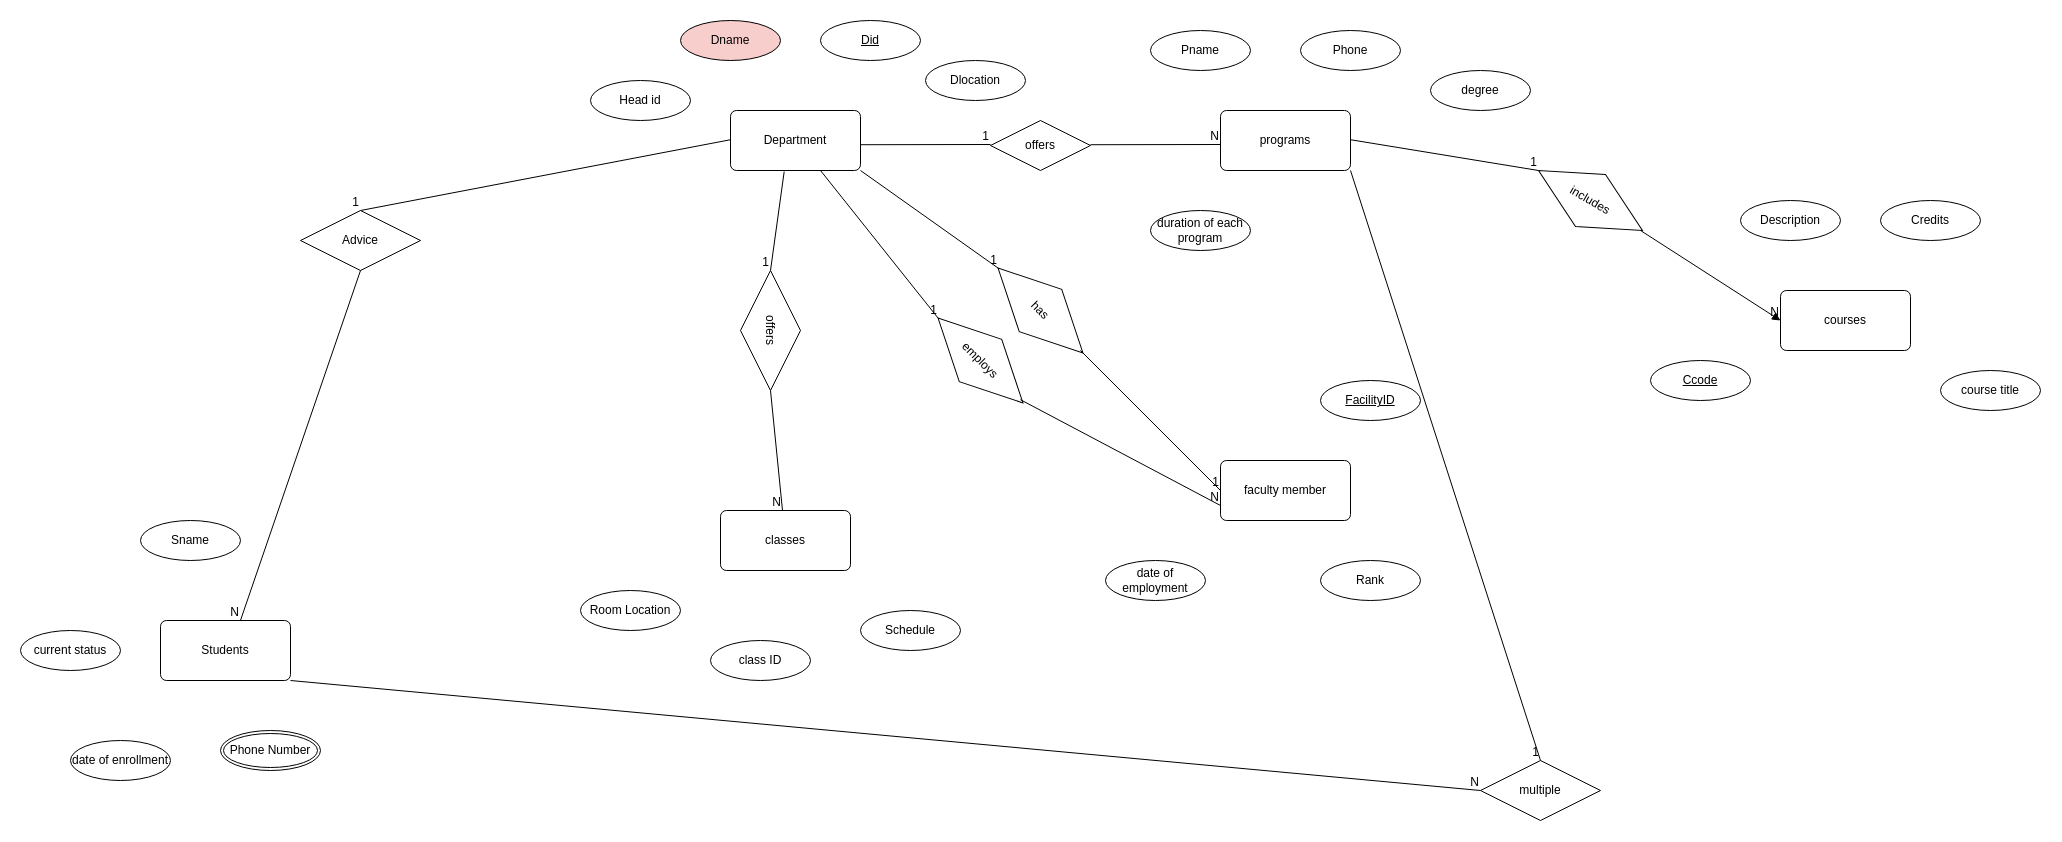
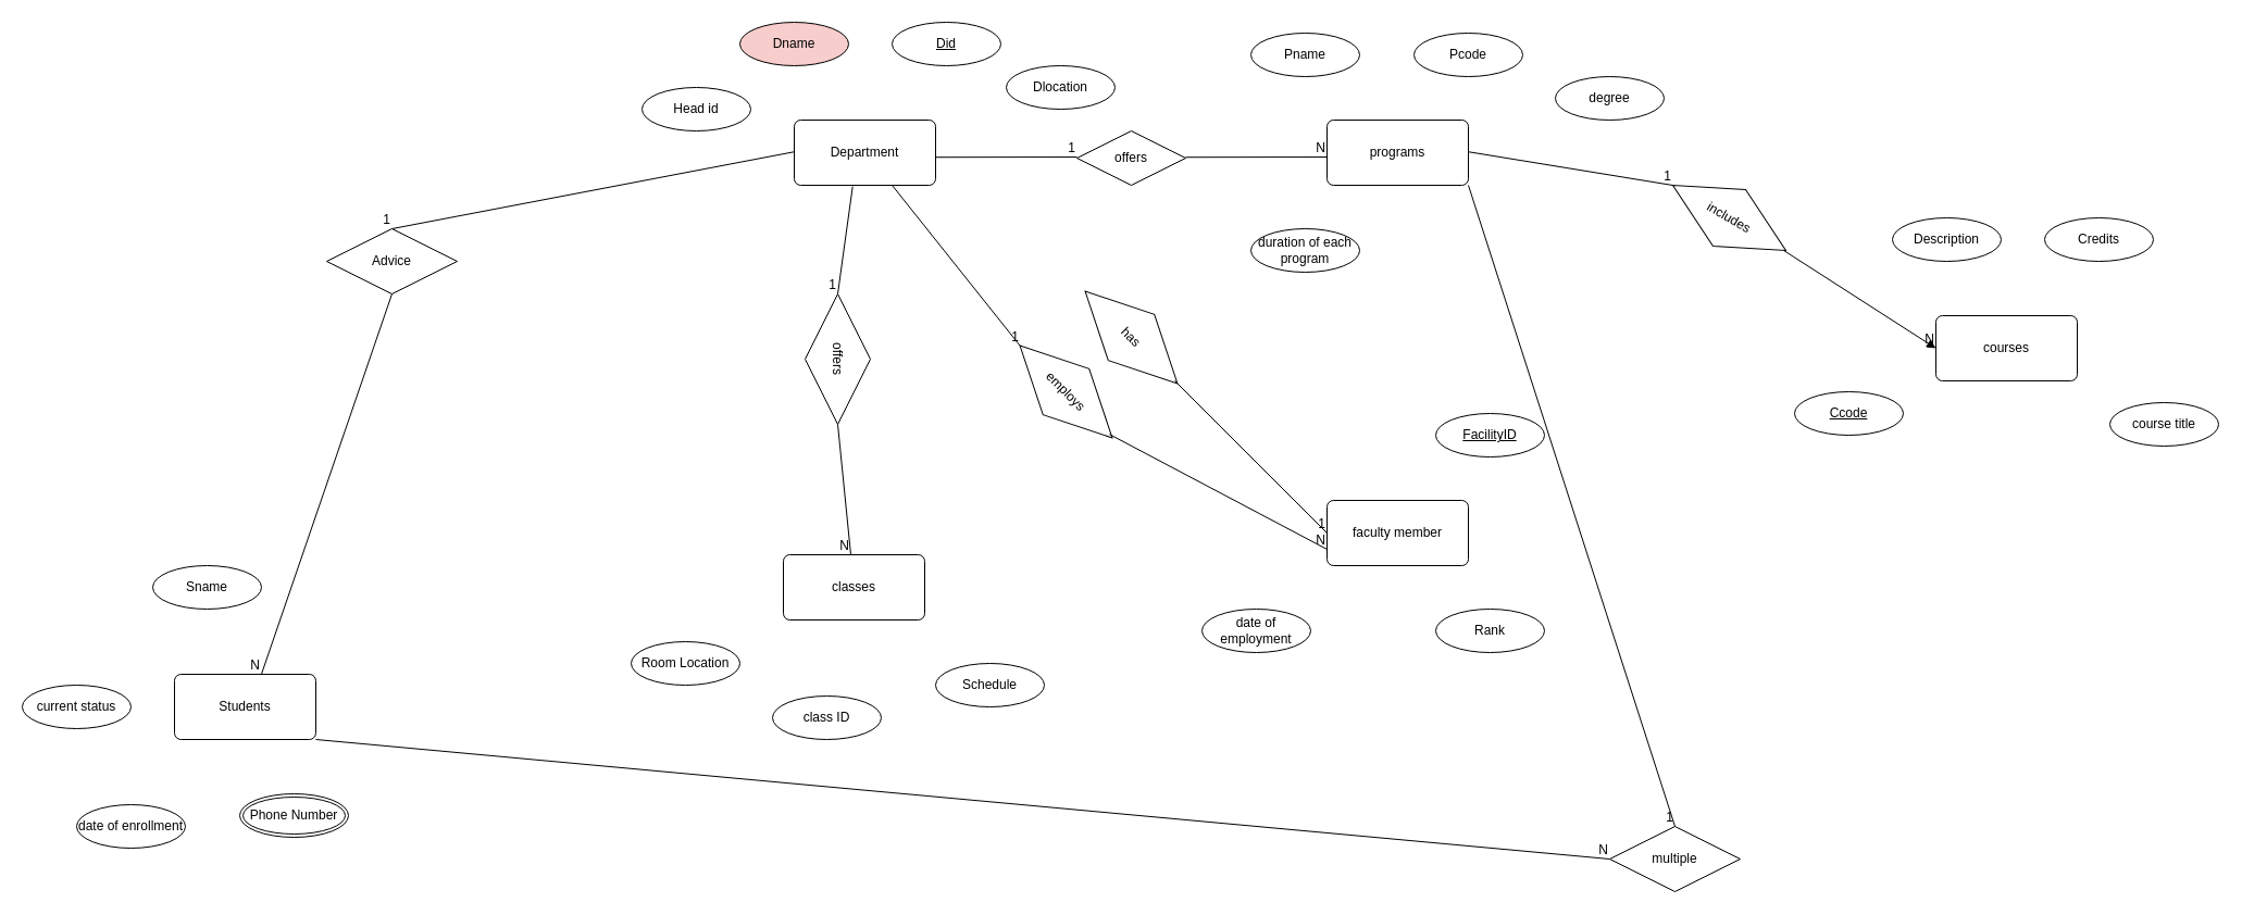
  <mxCell id="0" />
  <mxCell id="1" parent="0" />
  <mxCell id="2" value="Department" style="rounded=1;arcSize=10;whiteSpace=wrap;html=1;align=center;" vertex="1" parent="1"><mxGeometry x="730" y="110" width="130" height="60" as="geometry" /></mxCell>
  <mxCell id="3" value=" faculty member" style="rounded=1;arcSize=10;whiteSpace=wrap;html=1;align=center;" vertex="1" parent="1"><mxGeometry x="1220" y="460" width="130" height="60" as="geometry" /></mxCell>
  <mxCell id="4" value="programs" style="rounded=1;arcSize=10;whiteSpace=wrap;html=1;align=center;" vertex="1" parent="1"><mxGeometry x="1220" y="110" width="130" height="60" as="geometry" /></mxCell>
  <mxCell id="5" value="Students" style="rounded=1;arcSize=10;whiteSpace=wrap;html=1;align=center;" vertex="1" parent="1"><mxGeometry x="160" y="620" width="130" height="60" as="geometry" /></mxCell>
  <mxCell id="6" value="courses" style="rounded=1;arcSize=10;whiteSpace=wrap;html=1;align=center;" vertex="1" parent="1"><mxGeometry x="1780" y="290" width="130" height="60" as="geometry" /></mxCell>
  <mxCell id="7" value="classes" style="rounded=1;arcSize=10;whiteSpace=wrap;html=1;align=center;" vertex="1" parent="1"><mxGeometry x="720" y="510" width="130" height="60" as="geometry" /></mxCell>
  <mxCell id="8" value="Did" style="ellipse;whiteSpace=wrap;html=1;align=center;fontStyle=4;" vertex="1" parent="1"><mxGeometry x="820" y="20" width="100" height="40" as="geometry" /></mxCell>
  <mxCell id="9" value="Dname" style="ellipse;whiteSpace=wrap;html=1;align=center;fillColor=#f8cecc;" vertex="1" parent="1"><mxGeometry x="680" y="20" width="100" height="40" as="geometry" /></mxCell>
  <mxCell id="10" value="Dlocation" style="ellipse;whiteSpace=wrap;html=1;align=center;" vertex="1" parent="1"><mxGeometry x="925" y="60" width="100" height="40" as="geometry" /></mxCell>
  <mxCell id="11" value="Pname" style="ellipse;whiteSpace=wrap;html=1;align=center;" vertex="1" parent="1"><mxGeometry x="1150" y="30" width="100" height="40" as="geometry" /></mxCell>
- <mxCell id="12" value="Phone" style="ellipse;whiteSpace=wrap;html=1;align=center;" vertex="1" parent="1"><mxGeometry x="1300" y="30" width="100" height="40" as="geometry" /></mxCell>
+ <mxCell id="12" value="Pcode" style="ellipse;whiteSpace=wrap;html=1;align=center;" vertex="1" parent="1"><mxGeometry x="1300" y="30" width="100" height="40" as="geometry" /></mxCell>
  <mxCell id="13" value="duration of each program" style="ellipse;whiteSpace=wrap;html=1;align=center;" vertex="1" parent="1"><mxGeometry x="1150" y="210" width="100" height="40" as="geometry" /></mxCell>
  <mxCell id="14" value="degree" style="ellipse;whiteSpace=wrap;html=1;align=center;" vertex="1" parent="1"><mxGeometry x="1430" y="70" width="100" height="40" as="geometry" /></mxCell>
  <mxCell id="15" value="Sname" style="ellipse;whiteSpace=wrap;html=1;align=center;" vertex="1" parent="1"><mxGeometry x="140" y="520" width="100" height="40" as="geometry" /></mxCell>
  <mxCell id="16" value="Phone Number" style="ellipse;shape=doubleEllipse;margin=3;whiteSpace=wrap;html=1;align=center;" vertex="1" parent="1"><mxGeometry x="220" y="730" width="100" height="40" as="geometry" /></mxCell>
  <mxCell id="17" value="date of enrollment" style="ellipse;whiteSpace=wrap;html=1;align=center;" vertex="1" parent="1"><mxGeometry x="70" y="740" width="100" height="40" as="geometry" /></mxCell>
  <mxCell id="18" value="current status" style="ellipse;whiteSpace=wrap;html=1;align=center;" vertex="1" parent="1"><mxGeometry x="20" y="630" width="100" height="40" as="geometry" /></mxCell>
  <mxCell id="19" value="Head id" style="ellipse;whiteSpace=wrap;html=1;align=center;" vertex="1" parent="1"><mxGeometry x="590" y="80" width="100" height="40" as="geometry" /></mxCell>
  <mxCell id="20" value="FacilityID" style="ellipse;whiteSpace=wrap;html=1;align=center;fontStyle=4;" vertex="1" parent="1"><mxGeometry x="1320" y="380" width="100" height="40" as="geometry" /></mxCell>
  <mxCell id="21" value="date of employment" style="ellipse;whiteSpace=wrap;html=1;align=center;" vertex="1" parent="1"><mxGeometry x="1105" y="560" width="100" height="40" as="geometry" /></mxCell>
  <mxCell id="22" value="Rank" style="ellipse;whiteSpace=wrap;html=1;align=center;" vertex="1" parent="1"><mxGeometry x="1320" y="560" width="100" height="40" as="geometry" /></mxCell>
  <mxCell id="23" value="Ccode" style="ellipse;whiteSpace=wrap;html=1;align=center;fontStyle=4;" vertex="1" parent="1"><mxGeometry x="1650" y="360" width="100" height="40" as="geometry" /></mxCell>
  <mxCell id="24" value="course title" style="ellipse;whiteSpace=wrap;html=1;align=center;" vertex="1" parent="1"><mxGeometry x="1940" y="370" width="100" height="40" as="geometry" /></mxCell>
  <mxCell id="25" value="Description" style="ellipse;whiteSpace=wrap;html=1;align=center;" vertex="1" parent="1"><mxGeometry x="1740" y="200" width="100" height="40" as="geometry" /></mxCell>
  <mxCell id="26" value="Credits       " style="ellipse;whiteSpace=wrap;html=1;align=center;" vertex="1" parent="1"><mxGeometry x="1880" y="200" width="100" height="40" as="geometry" /></mxCell>
  <mxCell id="27" value=" class ID" style="ellipse;whiteSpace=wrap;html=1;align=center;" vertex="1" parent="1"><mxGeometry x="710" y="640" width="100" height="40" as="geometry" /></mxCell>
  <mxCell id="28" value="Schedule" style="ellipse;whiteSpace=wrap;html=1;align=center;" vertex="1" parent="1"><mxGeometry x="860" y="610" width="100" height="40" as="geometry" /></mxCell>
  <mxCell id="29" value="Room Location" style="ellipse;whiteSpace=wrap;html=1;align=center;" vertex="1" parent="1"><mxGeometry x="580" y="590" width="100" height="40" as="geometry" /></mxCell>
  <mxCell id="30" value="has " style="shape=rhombus;perimeter=rhombusPerimeter;whiteSpace=wrap;html=1;align=center;rotation=45;" vertex="1" parent="1"><mxGeometry x="980" y="280" width="120" height="60" as="geometry" /></mxCell>
- <mxCell id="31" value="" style="endArrow=none;html=1;rounded=0;entryX=0;entryY=0.5;entryDx=0;entryDy=0;exitX=1;exitY=1;exitDx=0;exitDy=0;" edge="1" parent="1" source="2" target="30"><mxGeometry relative="1" as="geometry"><mxPoint x="865" y="170" as="sourcePoint" /><mxPoint x="1025" y="170" as="targetPoint" /></mxGeometry></mxCell>
- <mxCell id="32" value="1" style="resizable=0;html=1;whiteSpace=wrap;align=right;verticalAlign=bottom;" connectable="0" vertex="1" parent="31"><mxGeometry x="1" relative="1" as="geometry" /></mxCell>
  <mxCell id="33" value="" style="endArrow=none;html=1;rounded=0;entryX=0;entryY=0.5;entryDx=0;entryDy=0;" edge="1" parent="1" target="3"><mxGeometry relative="1" as="geometry"><mxPoint x="1080" y="350" as="sourcePoint" /><mxPoint x="1240" y="350" as="targetPoint" /></mxGeometry></mxCell>
  <mxCell id="34" value="1" style="resizable=0;html=1;whiteSpace=wrap;align=right;verticalAlign=bottom;" connectable="0" vertex="1" parent="33"><mxGeometry x="1" relative="1" as="geometry" /></mxCell>
  <mxCell id="35" value="offers" style="shape=rhombus;perimeter=rhombusPerimeter;whiteSpace=wrap;html=1;align=center;" vertex="1" parent="1"><mxGeometry x="990" y="120" width="100" height="50" as="geometry" /></mxCell>
  <mxCell id="36" value="" style="endArrow=none;html=1;rounded=0;" edge="1" parent="1"><mxGeometry relative="1" as="geometry"><mxPoint x="860" y="144.23" as="sourcePoint" /><mxPoint x="990" y="144" as="targetPoint" /></mxGeometry></mxCell>
  <mxCell id="37" value="1" style="resizable=0;html=1;whiteSpace=wrap;align=right;verticalAlign=bottom;" connectable="0" vertex="1" parent="36"><mxGeometry x="1" relative="1" as="geometry" /></mxCell>
  <mxCell id="38" value="" style="endArrow=none;html=1;rounded=0;" edge="1" parent="1"><mxGeometry relative="1" as="geometry"><mxPoint x="1090" y="144.23" as="sourcePoint" /><mxPoint x="1220" y="144" as="targetPoint" /></mxGeometry></mxCell>
  <mxCell id="39" value="N" style="resizable=0;html=1;whiteSpace=wrap;align=right;verticalAlign=bottom;" connectable="0" vertex="1" parent="38"><mxGeometry x="1" relative="1" as="geometry" /></mxCell>
  <mxCell id="40" value="employs " style="shape=rhombus;perimeter=rhombusPerimeter;whiteSpace=wrap;html=1;align=center;rotation=45;" vertex="1" parent="1"><mxGeometry x="920" y="330" width="120" height="60" as="geometry" /></mxCell>
  <mxCell id="41" value="" style="endArrow=none;html=1;rounded=0;entryX=0;entryY=0.5;entryDx=0;entryDy=0;" edge="1" parent="1" target="40"><mxGeometry relative="1" as="geometry"><mxPoint x="820" y="170" as="sourcePoint" /><mxPoint x="980" y="170" as="targetPoint" /></mxGeometry></mxCell>
  <mxCell id="42" value="1" style="resizable=0;html=1;whiteSpace=wrap;align=right;verticalAlign=bottom;" connectable="0" vertex="1" parent="41"><mxGeometry x="1" relative="1" as="geometry" /></mxCell>
  <mxCell id="43" value="" style="endArrow=none;html=1;rounded=0;entryX=0;entryY=0.75;entryDx=0;entryDy=0;" edge="1" parent="1" target="3"><mxGeometry relative="1" as="geometry"><mxPoint x="1020" y="399.23" as="sourcePoint" /><mxPoint x="1180" y="399.23" as="targetPoint" /></mxGeometry></mxCell>
  <mxCell id="44" value="N" style="resizable=0;html=1;whiteSpace=wrap;align=right;verticalAlign=bottom;" connectable="0" vertex="1" parent="43"><mxGeometry x="1" relative="1" as="geometry" /></mxCell>
  <mxCell id="45" value="" style="endArrow=none;html=1;rounded=0;entryX=0;entryY=0.5;entryDx=0;entryDy=0;exitX=0.413;exitY=1.018;exitDx=0;exitDy=0;exitPerimeter=0;" edge="1" parent="1" source="2" target="47"><mxGeometry relative="1" as="geometry"><mxPoint x="730" y="170" as="sourcePoint" /><mxPoint x="670" y="330" as="targetPoint" /></mxGeometry></mxCell>
  <mxCell id="46" value="1" style="resizable=0;html=1;whiteSpace=wrap;align=right;verticalAlign=bottom;" connectable="0" vertex="1" parent="45"><mxGeometry x="1" relative="1" as="geometry" /></mxCell>
  <mxCell id="47" value="offers " style="shape=rhombus;perimeter=rhombusPerimeter;whiteSpace=wrap;html=1;align=center;rotation=90;" vertex="1" parent="1"><mxGeometry x="710" y="300" width="120" height="60" as="geometry" /></mxCell>
  <mxCell id="48" value="" style="endArrow=none;html=1;rounded=0;exitX=1;exitY=0.5;exitDx=0;exitDy=0;" edge="1" parent="1" source="47" target="7"><mxGeometry relative="1" as="geometry"><mxPoint x="660" y="579.23" as="sourcePoint" /><mxPoint x="820" y="579.23" as="targetPoint" /></mxGeometry></mxCell>
  <mxCell id="49" value="N" style="resizable=0;html=1;whiteSpace=wrap;align=right;verticalAlign=bottom;" connectable="0" vertex="1" parent="48"><mxGeometry x="1" relative="1" as="geometry" /></mxCell>
  <mxCell id="50" value="" style="endArrow=none;html=1;rounded=0;entryX=0.5;entryY=0;entryDx=0;entryDy=0;" edge="1" parent="1" target="52"><mxGeometry relative="1" as="geometry"><mxPoint x="730" y="139.23" as="sourcePoint" /><mxPoint x="400" y="660" as="targetPoint" /></mxGeometry></mxCell>
  <mxCell id="51" value="1" style="resizable=0;html=1;whiteSpace=wrap;align=right;verticalAlign=bottom;" connectable="0" vertex="1" parent="50"><mxGeometry x="1" relative="1" as="geometry" /></mxCell>
  <mxCell id="52" value="Advice" style="shape=rhombus;perimeter=rhombusPerimeter;whiteSpace=wrap;html=1;align=center;" vertex="1" parent="1"><mxGeometry x="300" y="210" width="120" height="60" as="geometry" /></mxCell>
  <mxCell id="53" value="" style="endArrow=none;html=1;rounded=0;entryX=0.615;entryY=0;entryDx=0;entryDy=0;entryPerimeter=0;" edge="1" parent="1" target="5"><mxGeometry relative="1" as="geometry"><mxPoint x="360" y="270" as="sourcePoint" /><mxPoint x="360" y="400" as="targetPoint" /></mxGeometry></mxCell>
  <mxCell id="54" value="N" style="resizable=0;html=1;whiteSpace=wrap;align=right;verticalAlign=bottom;" connectable="0" vertex="1" parent="53"><mxGeometry x="1" relative="1" as="geometry" /></mxCell>
  <mxCell id="55" value="includes " style="shape=rhombus;perimeter=rhombusPerimeter;whiteSpace=wrap;html=1;align=center;rotation=30;" vertex="1" parent="1"><mxGeometry x="1530" y="170" width="120" height="60" as="geometry" /></mxCell>
  <mxCell id="56" value="" style="endArrow=none;html=1;rounded=0;entryX=0;entryY=0.5;entryDx=0;entryDy=0;" edge="1" parent="1" target="55"><mxGeometry relative="1" as="geometry"><mxPoint x="1350" y="139.23" as="sourcePoint" /><mxPoint x="1510" y="139.23" as="targetPoint" /></mxGeometry></mxCell>
  <mxCell id="57" value="1" style="resizable=0;html=1;whiteSpace=wrap;align=right;verticalAlign=bottom;" connectable="0" vertex="1" parent="56"><mxGeometry x="1" relative="1" as="geometry" /></mxCell>
  <mxCell id="58" value="" style="endArrow=block;html=1;rounded=0;entryX=0;entryY=0.5;entryDx=0;entryDy=0;exitX=0.986;exitY=0.516;exitDx=0;exitDy=0;exitPerimeter=0;" edge="1" parent="1" source="55" target="6"><mxGeometry relative="1" as="geometry"><mxPoint x="1650" y="230" as="sourcePoint" /><mxPoint x="1810" y="230" as="targetPoint" /></mxGeometry></mxCell>
  <mxCell id="59" value="N" style="resizable=0;html=1;whiteSpace=wrap;align=right;verticalAlign=bottom;" connectable="0" vertex="1" parent="58"><mxGeometry x="1" relative="1" as="geometry" /></mxCell>
  <mxCell id="60" value="multiple " style="shape=rhombus;perimeter=rhombusPerimeter;whiteSpace=wrap;html=1;align=center;" vertex="1" parent="1"><mxGeometry x="1480" y="760" width="120" height="60" as="geometry" /></mxCell>
  <mxCell id="61" value="" style="endArrow=none;html=1;rounded=0;exitX=1;exitY=1;exitDx=0;exitDy=0;entryX=0;entryY=0.5;entryDx=0;entryDy=0;" edge="1" parent="1" source="5" target="60"><mxGeometry relative="1" as="geometry"><mxPoint x="320" y="710" as="sourcePoint" /><mxPoint x="1260" y="810" as="targetPoint" /></mxGeometry></mxCell>
  <mxCell id="62" value="N" style="resizable=0;html=1;whiteSpace=wrap;align=right;verticalAlign=bottom;" connectable="0" vertex="1" parent="61"><mxGeometry x="1" relative="1" as="geometry" /></mxCell>
  <mxCell id="63" value="" style="endArrow=none;html=1;rounded=0;entryX=0.5;entryY=0;entryDx=0;entryDy=0;" edge="1" parent="1" target="60"><mxGeometry relative="1" as="geometry"><mxPoint x="1350" y="170" as="sourcePoint" /><mxPoint x="1510" y="170" as="targetPoint" /></mxGeometry></mxCell>
  <mxCell id="64" value="1" style="resizable=0;html=1;whiteSpace=wrap;align=right;verticalAlign=bottom;" connectable="0" vertex="1" parent="63"><mxGeometry x="1" relative="1" as="geometry" /></mxCell>
